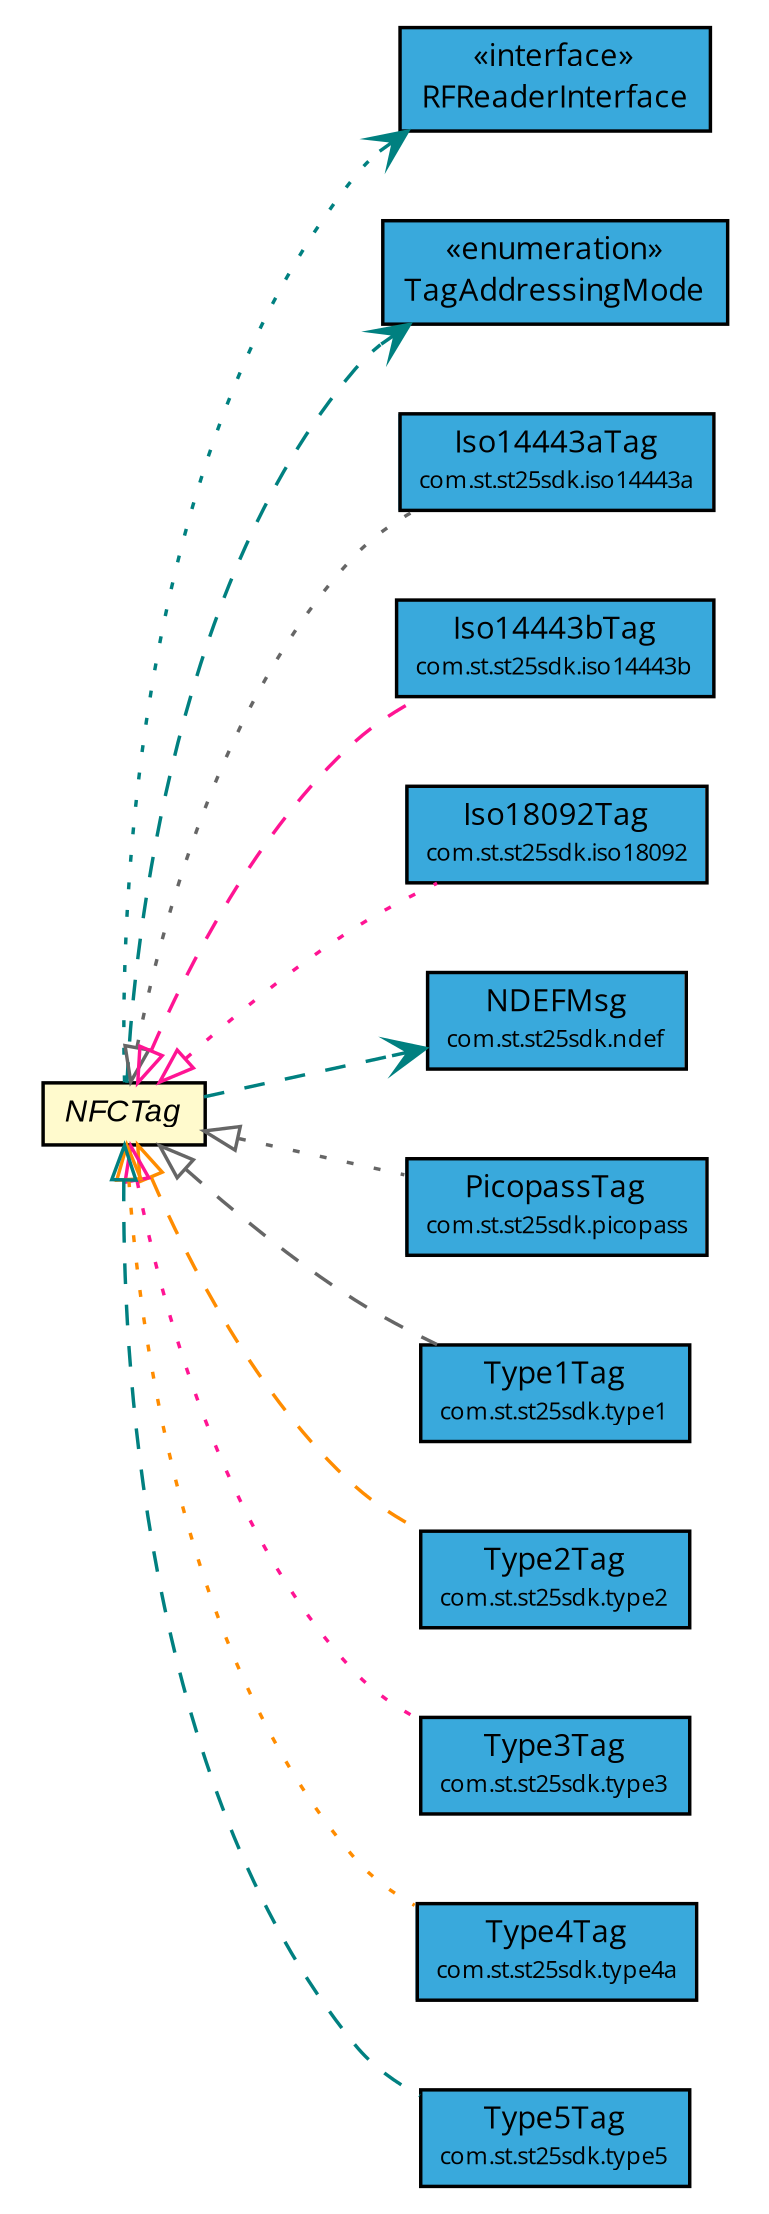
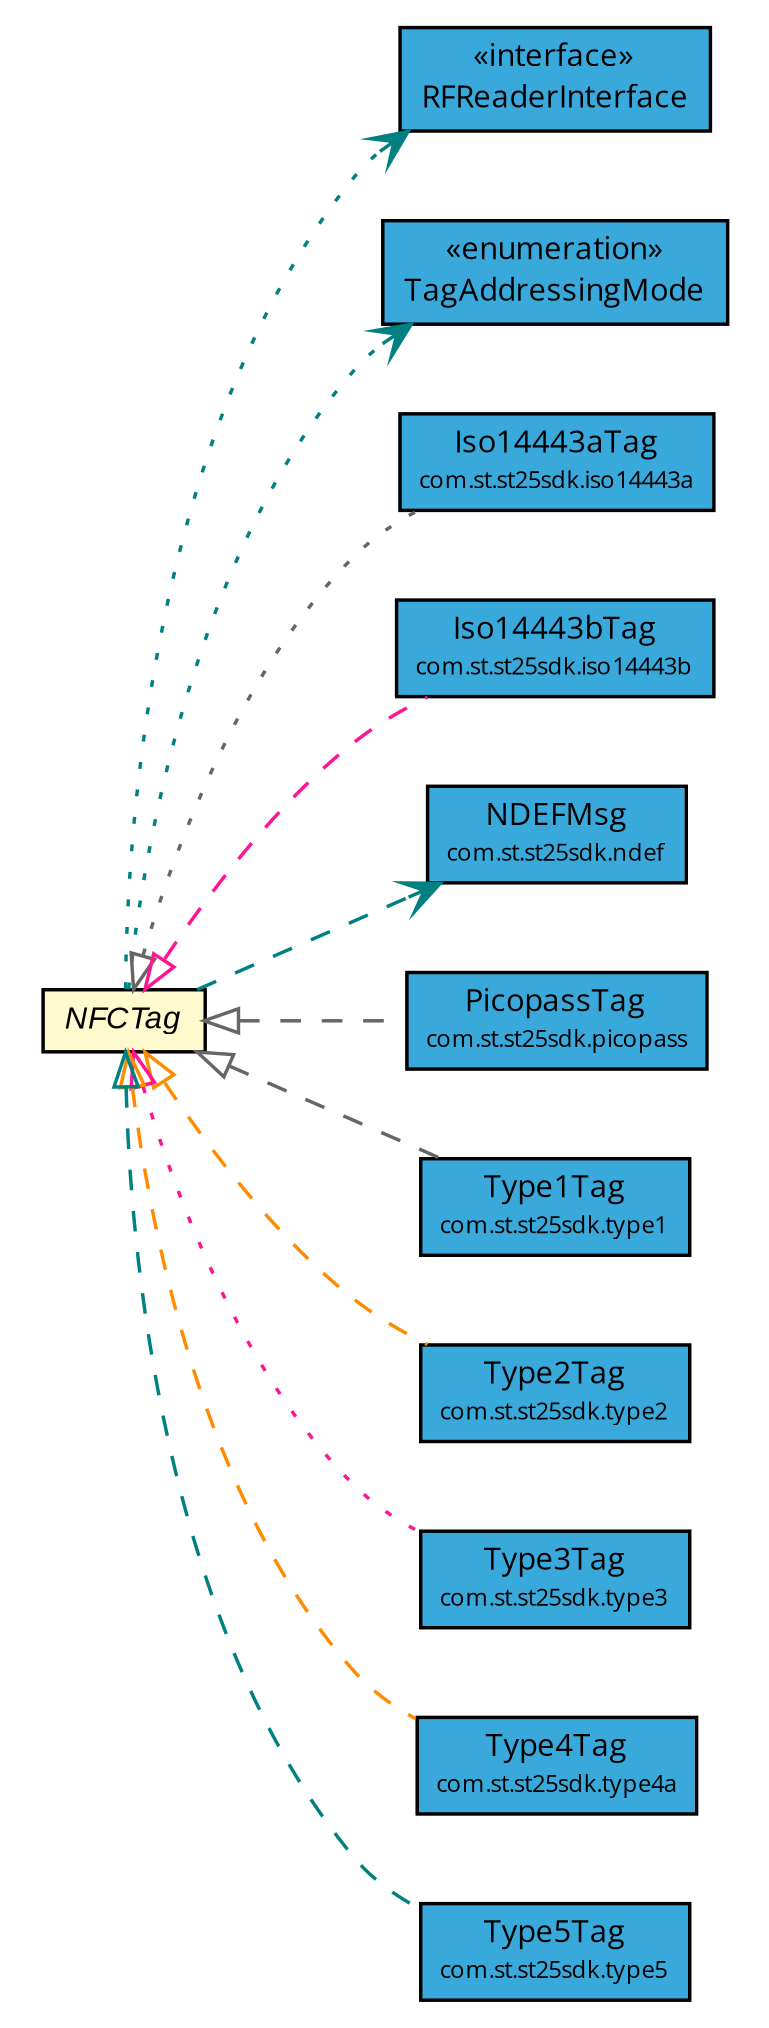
  digraph {
    fontname="Open Sans"
    nodesep=0.25
    rankdir=LR
    ranksep=0.5
    node [fontcolor=black fontname="Open Sans" fontsize=9.0 shape=plaintext]
    edge [color=teal fontname="Open Sans" fontsize=10 headport=p labelfontname=arial labelfontsize=10 style=dashed tailport=p arrowtail=empty dir=back]
    n1 [label=<<table title="com.st.st25sdk.RFReaderInterface" border="0" cellborder="1" cellspacing="0" cellpadding="2" port="p" bgcolor="#39a9dc" href="./RFReaderInterface.html"> 		<tr><td><table border="0" cellspacing="0" cellpadding="1"> <tr><td align="center" balign="center"> &#171;interface&#187; </td></tr> <tr><td align="center" balign="center"> RFReaderInterface </td></tr> 		</table></td></tr> 		</table>>]
    n2 [label=<<table title="com.st.st25sdk.NFCTag" border="0" cellborder="1" cellspacing="0" cellpadding="2" port="p" bgcolor="lemonChiffon" href="./NFCTag.html"> 		<tr><td><table border="0" cellspacing="0" cellpadding="1"> <tr><td align="center" balign="center"><font face="arial italic"> NFCTag </font></td></tr> 		</table></td></tr> 		</table>>]
    n3 [label=<<table title="com.st.st25sdk.NFCTag.TagAddressingMode" border="0" cellborder="1" cellspacing="0" cellpadding="2" port="p" bgcolor="#39a9dc" href="./NFCTag.TagAddressingMode.html"> 		<tr><td><table border="0" cellspacing="0" cellpadding="1"> <tr><td align="center" balign="center"> &#171;enumeration&#187; </td></tr> <tr><td align="center" balign="center"> TagAddressingMode </td></tr> 		</table></td></tr> 		</table>>]
    n4 [label=<<table title="com.st.st25sdk.iso14443a.Iso14443aTag" border="0" cellborder="1" cellspacing="0" cellpadding="2" port="p" bgcolor="#39a9dc" href="./iso14443a/Iso14443aTag.html"> 		<tr><td><table border="0" cellspacing="0" cellpadding="1"> <tr><td align="center" balign="center"> Iso14443aTag </td></tr> <tr><td align="center" balign="center"><font point-size="7.0"> com.st.st25sdk.iso14443a </font></td></tr> 		</table></td></tr> 		</table>>]
    n5 [label=<<table title="com.st.st25sdk.iso14443b.Iso14443bTag" border="0" cellborder="1" cellspacing="0" cellpadding="2" port="p" bgcolor="#39a9dc" href="./iso14443b/Iso14443bTag.html"> 		<tr><td><table border="0" cellspacing="0" cellpadding="1"> <tr><td align="center" balign="center"> Iso14443bTag </td></tr> <tr><td align="center" balign="center"><font point-size="7.0"> com.st.st25sdk.iso14443b </font></td></tr> 		</table></td></tr> 		</table>>]
-   n6 [label=<<table title="com.st.st25sdk.iso18092.Iso18092Tag" border="0" cellborder="1" cellspacing="0" cellpadding="2" port="p" bgcolor="#39a9dc" href="./iso18092/Iso18092Tag.html"> 		<tr><td><table border="0" cellspacing="0" cellpadding="1"> <tr><td align="center" balign="center"> Iso18092Tag </td></tr> <tr><td align="center" balign="center"><font point-size="7.0"> com.st.st25sdk.iso18092 </font></td></tr> 		</table></td></tr> 		</table>>]
    n7 [label=<<table title="com.st.st25sdk.ndef.NDEFMsg" border="0" cellborder="1" cellspacing="0" cellpadding="2" port="p" bgcolor="#39a9dc" href="./ndef/NDEFMsg.html"> 		<tr><td><table border="0" cellspacing="0" cellpadding="1"> <tr><td align="center" balign="center"> NDEFMsg </td></tr> <tr><td align="center" balign="center"><font point-size="7.0"> com.st.st25sdk.ndef </font></td></tr> 		</table></td></tr> 		</table>>]
    n8 [label=<<table title="com.st.st25sdk.picopass.PicopassTag" border="0" cellborder="1" cellspacing="0" cellpadding="2" port="p" bgcolor="#39a9dc" href="./picopass/PicopassTag.html"> 		<tr><td><table border="0" cellspacing="0" cellpadding="1"> <tr><td align="center" balign="center"> PicopassTag </td></tr> <tr><td align="center" balign="center"><font point-size="7.0"> com.st.st25sdk.picopass </font></td></tr> 		</table></td></tr> 		</table>>]
    n9 [label=<<table title="com.st.st25sdk.type1.Type1Tag" border="0" cellborder="1" cellspacing="0" cellpadding="2" port="p" bgcolor="#39a9dc" href="./type1/Type1Tag.html"> 		<tr><td><table border="0" cellspacing="0" cellpadding="1"> <tr><td align="center" balign="center"> Type1Tag </td></tr> <tr><td align="center" balign="center"><font point-size="7.0"> com.st.st25sdk.type1 </font></td></tr> 		</table></td></tr> 		</table>>]
    n10 [label=<<table title="com.st.st25sdk.type2.Type2Tag" border="0" cellborder="1" cellspacing="0" cellpadding="2" port="p" bgcolor="#39a9dc" href="./type2/Type2Tag.html"> 		<tr><td><table border="0" cellspacing="0" cellpadding="1"> <tr><td align="center" balign="center"> Type2Tag </td></tr> <tr><td align="center" balign="center"><font point-size="7.0"> com.st.st25sdk.type2 </font></td></tr> 		</table></td></tr> 		</table>>]
    n11 [label=<<table title="com.st.st25sdk.type3.Type3Tag" border="0" cellborder="1" cellspacing="0" cellpadding="2" port="p" bgcolor="#39a9dc" href="./type3/Type3Tag.html"> 		<tr><td><table border="0" cellspacing="0" cellpadding="1"> <tr><td align="center" balign="center"> Type3Tag </td></tr> <tr><td align="center" balign="center"><font point-size="7.0"> com.st.st25sdk.type3 </font></td></tr> 		</table></td></tr> 		</table>>]
    n12 [label=<<table title="com.st.st25sdk.type4a.Type4Tag" border="0" cellborder="1" cellspacing="0" cellpadding="2" port="p" bgcolor="#39a9dc" href="./type4a/Type4Tag.html"> 		<tr><td><table border="0" cellspacing="0" cellpadding="1"> <tr><td align="center" balign="center"> Type4Tag </td></tr> <tr><td align="center" balign="center"><font point-size="7.0"> com.st.st25sdk.type4a </font></td></tr> 		</table></td></tr> 		</table>>]
    n13 [label=<<table title="com.st.st25sdk.type5.Type5Tag" border="0" cellborder="1" cellspacing="0" cellpadding="2" port="p" bgcolor="#39a9dc" href="./type5/Type5Tag.html"> 		<tr><td><table border="0" cellspacing="0" cellpadding="1"> <tr><td align="center" balign="center"> Type5Tag </td></tr> <tr><td align="center" balign="center"><font point-size="7.0"> com.st.st25sdk.type5 </font></td></tr> 		</table></td></tr> 		</table>>]
    n2 -> n1 [arrowhead=open fontcolor="#002052" fontsize=10.0 style=dotted arrowtail="" dir=""]
-   n2 -> n3 [arrowhead=open fontcolor="#002052" fontsize=10.0 arrowtail="" dir=""]
+   n2 -> n3 [arrowhead=open fontcolor="#002052" fontsize=10.0 style=dotted arrowtail="" dir=""]
    n2 -> n4 [color=gray40 style=dotted]
    n2 -> n5 [color=deeppink]
-   n2 -> n6 [color=deeppink style=dotted]
    n2 -> n7 [arrowhead=open fontcolor="#002052" fontsize=10.0 arrowtail="" dir=""]
-   n2 -> n8 [color=gray40 style=dotted]
+   n2 -> n8 [color=gray40]
    n2 -> n9 [color=gray40]
    n2 -> n10 [color=darkorange]
    n2 -> n11 [color=deeppink style=dotted]
-   n2 -> n12 [color=darkorange style=dotted]
+   n2 -> n12 [color=darkorange]
    n2 -> n13
  }
